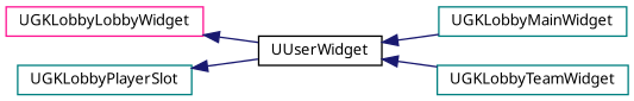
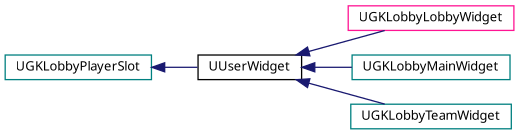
  digraph {
    fontname="Noto Sans"
    rankdir=LR
    node [color=teal fillcolor=white fontname="Noto Sans" fontsize=10 shape=record style=filled]
    edge [color=midnightblue dir=back fontname="Noto Sans" fontsize=10 labelfontname=Helvetica labelfontsize=10 style=solid]
    n1 [color=black height=0.2 label=UUserWidget width=0.4]
    n2 [color=deeppink height=0.2 label=UGKLobbyLobbyWidget width=0.4]
    n3 [height=0.2 label=UGKLobbyMainWidget width=0.4]
    n4 [height=0.2 label=UGKLobbyTeamWidget width=0.4]
    n5 [height=0.2 label=UGKLobbyPlayerSlot width=0.4]
-   n2 -> n1
+   n1 -> n2
    n1 -> n3
    n1 -> n4
    n5 -> n1
  }
